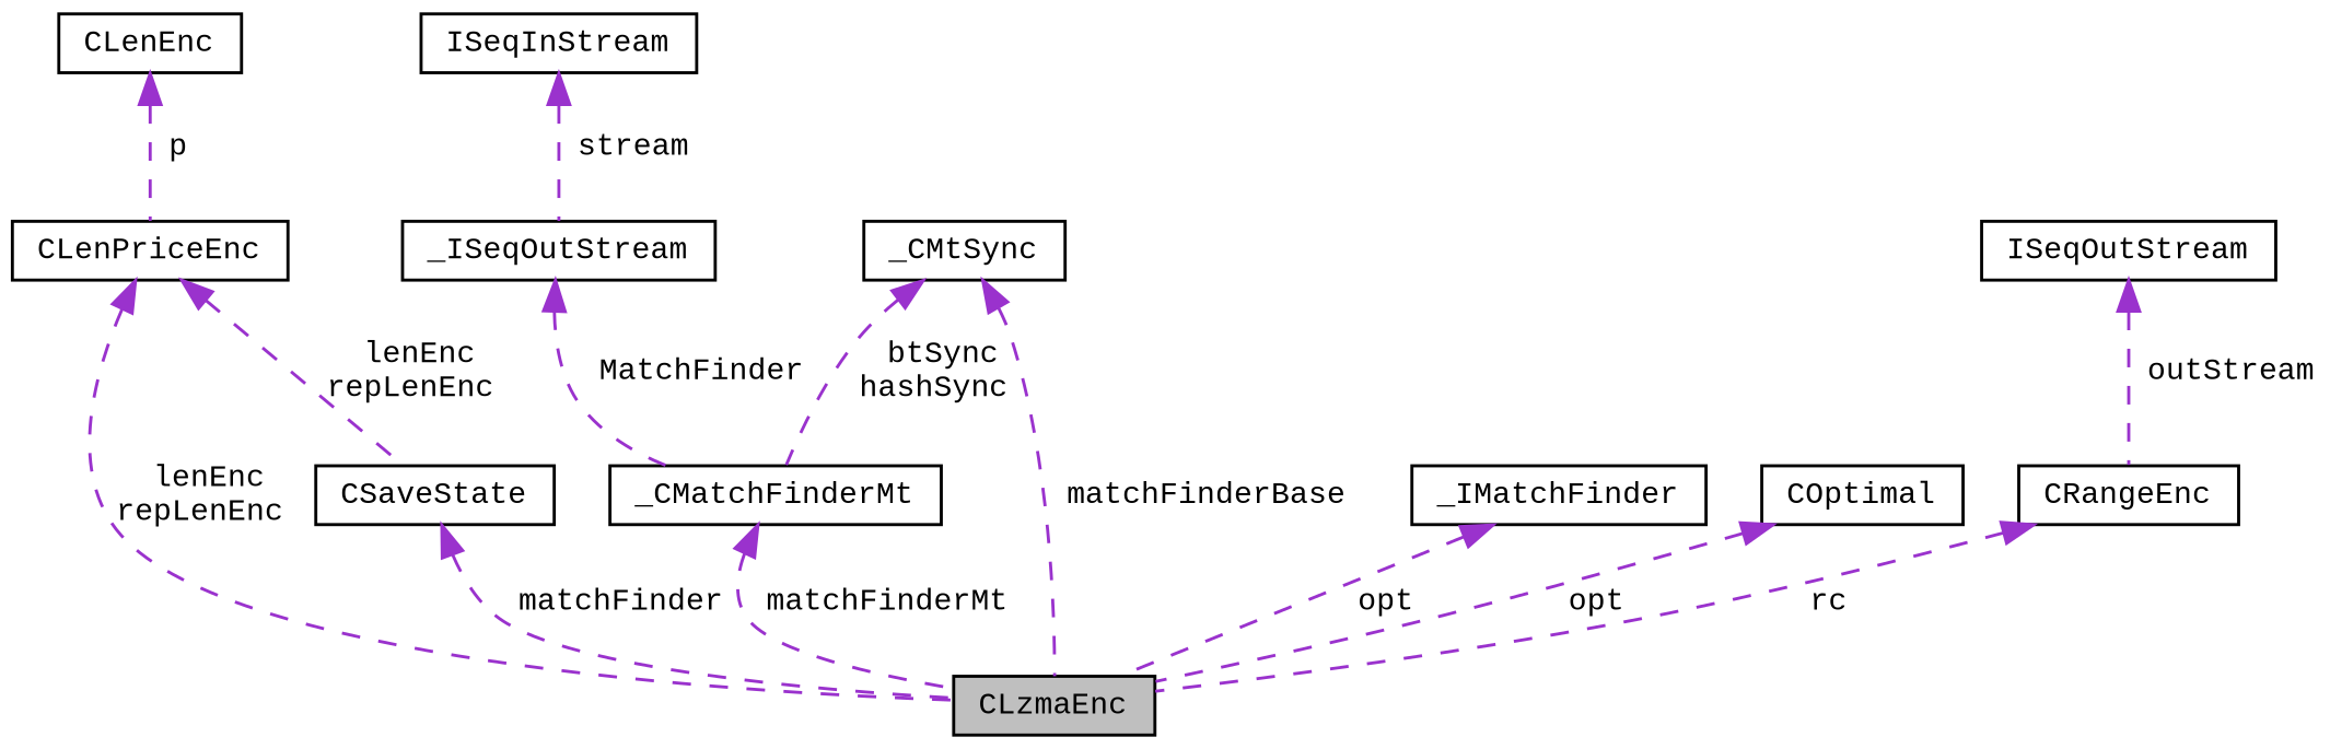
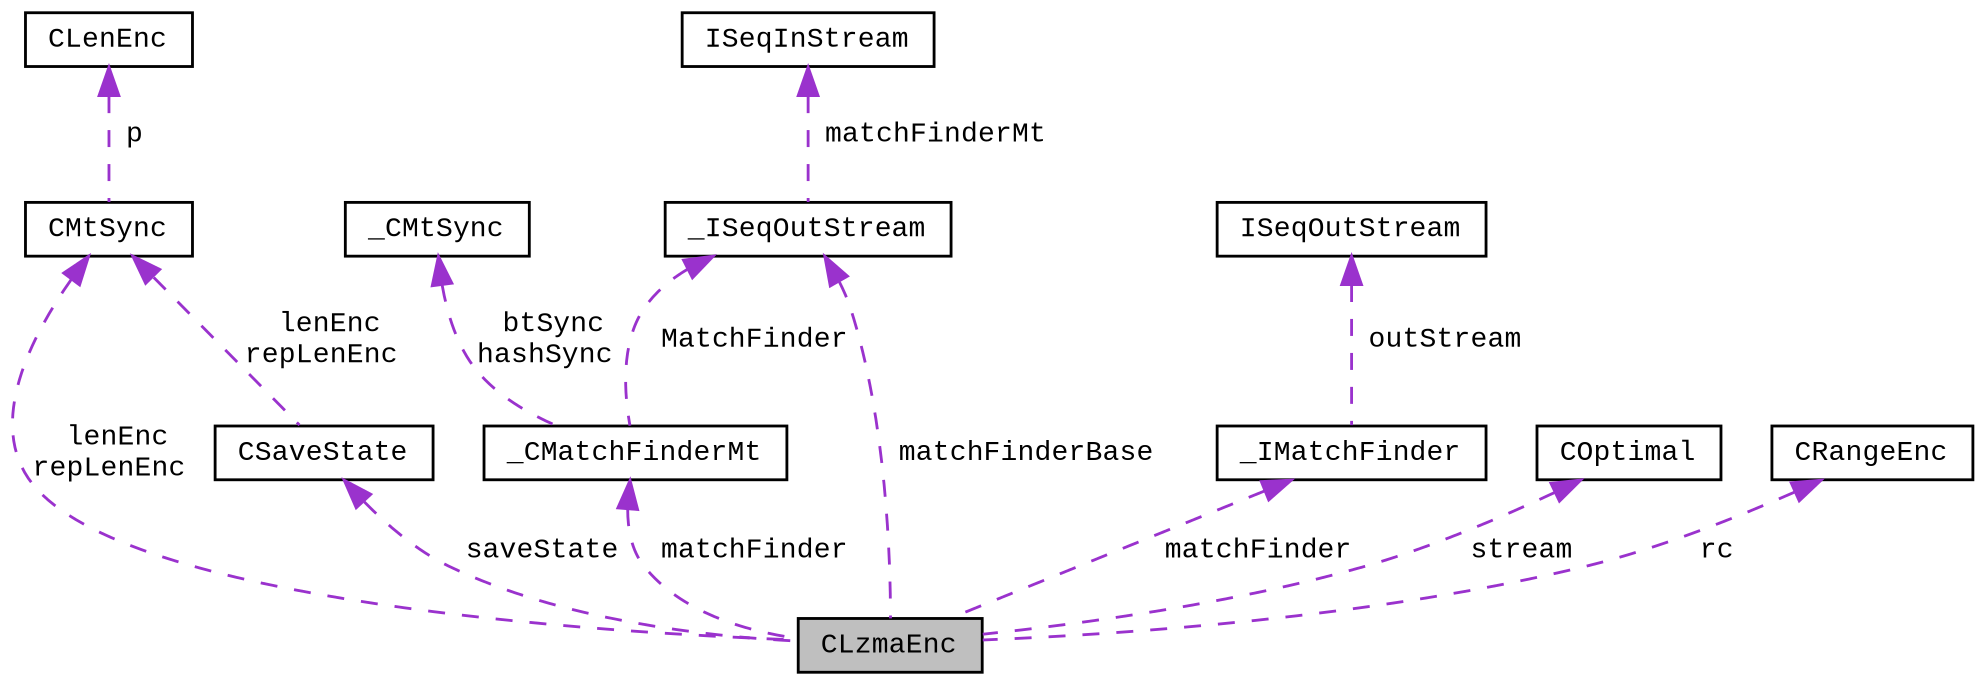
  digraph {
    fontname="Liberation Mono"
    node [color=black fillcolor=white fontname="Liberation Mono" fontsize=10 shape=record style=filled]
    edge [color=darkorchid3 dir=back fontname="Liberation Mono" fontsize=10 labelfontname=Helvetica labelfontsize=10 style=dashed]
    n1 [fillcolor=grey75 fontcolor=black height=0.2 label=CLzmaEnc width=0.4]
    n2 [height=0.2 label=CSaveState width=0.4]
-   n3 [height=0.2 label=CLenPriceEnc width=0.4]
+   n3 [height=0.2 label=CMtSync width=0.4]
    n4 [height=0.2 label=CLenEnc width=0.4]
    n5 [height=0.2 label=_ISeqOutStream width=0.4]
    n6 [height=0.2 label=_CMatchFinderMt width=0.4]
    n7 [height=0.2 label=ISeqInStream width=0.4]
    n8 [height=0.2 label=_CMtSync width=0.4]
    n9 [height=0.2 label=_IMatchFinder width=0.4]
    n10 [height=0.2 label=COptimal width=0.4]
    n11 [height=0.2 label=CRangeEnc width=0.4]
    n12 [height=0.2 label=ISeqOutStream width=0.4]
-   n2 -> n1 [label=" matchFinder"]
+   n2 -> n1 [label=" saveState"]
    n3 -> n1 [label=" lenEnc\nrepLenEnc"]
    n3 -> n2 [label=" lenEnc\nrepLenEnc"]
    n4 -> n3 [label=" p"]
-   n8 -> n1 [label=" matchFinderBase"]
+   n5 -> n1 [label=" matchFinderBase"]
    n5 -> n6 [label=" MatchFinder"]
-   n6 -> n1 [label=" matchFinderMt"]
-   n7 -> n5 [label=" stream"]
+   n6 -> n1 [label=" matchFinder"]
+   n7 -> n5 [label=" matchFinderMt"]
    n8 -> n6 [label=" btSync\nhashSync"]
-   n9 -> n1 [label=" opt"]
-   n10 -> n1 [label=" opt"]
+   n9 -> n1 [label=" matchFinder"]
+   n10 -> n1 [label=" stream"]
    n11 -> n1 [label=" rc"]
-   n12 -> n11 [label=" outStream"]
+   n12 -> n9 [label=" outStream"]
  }
